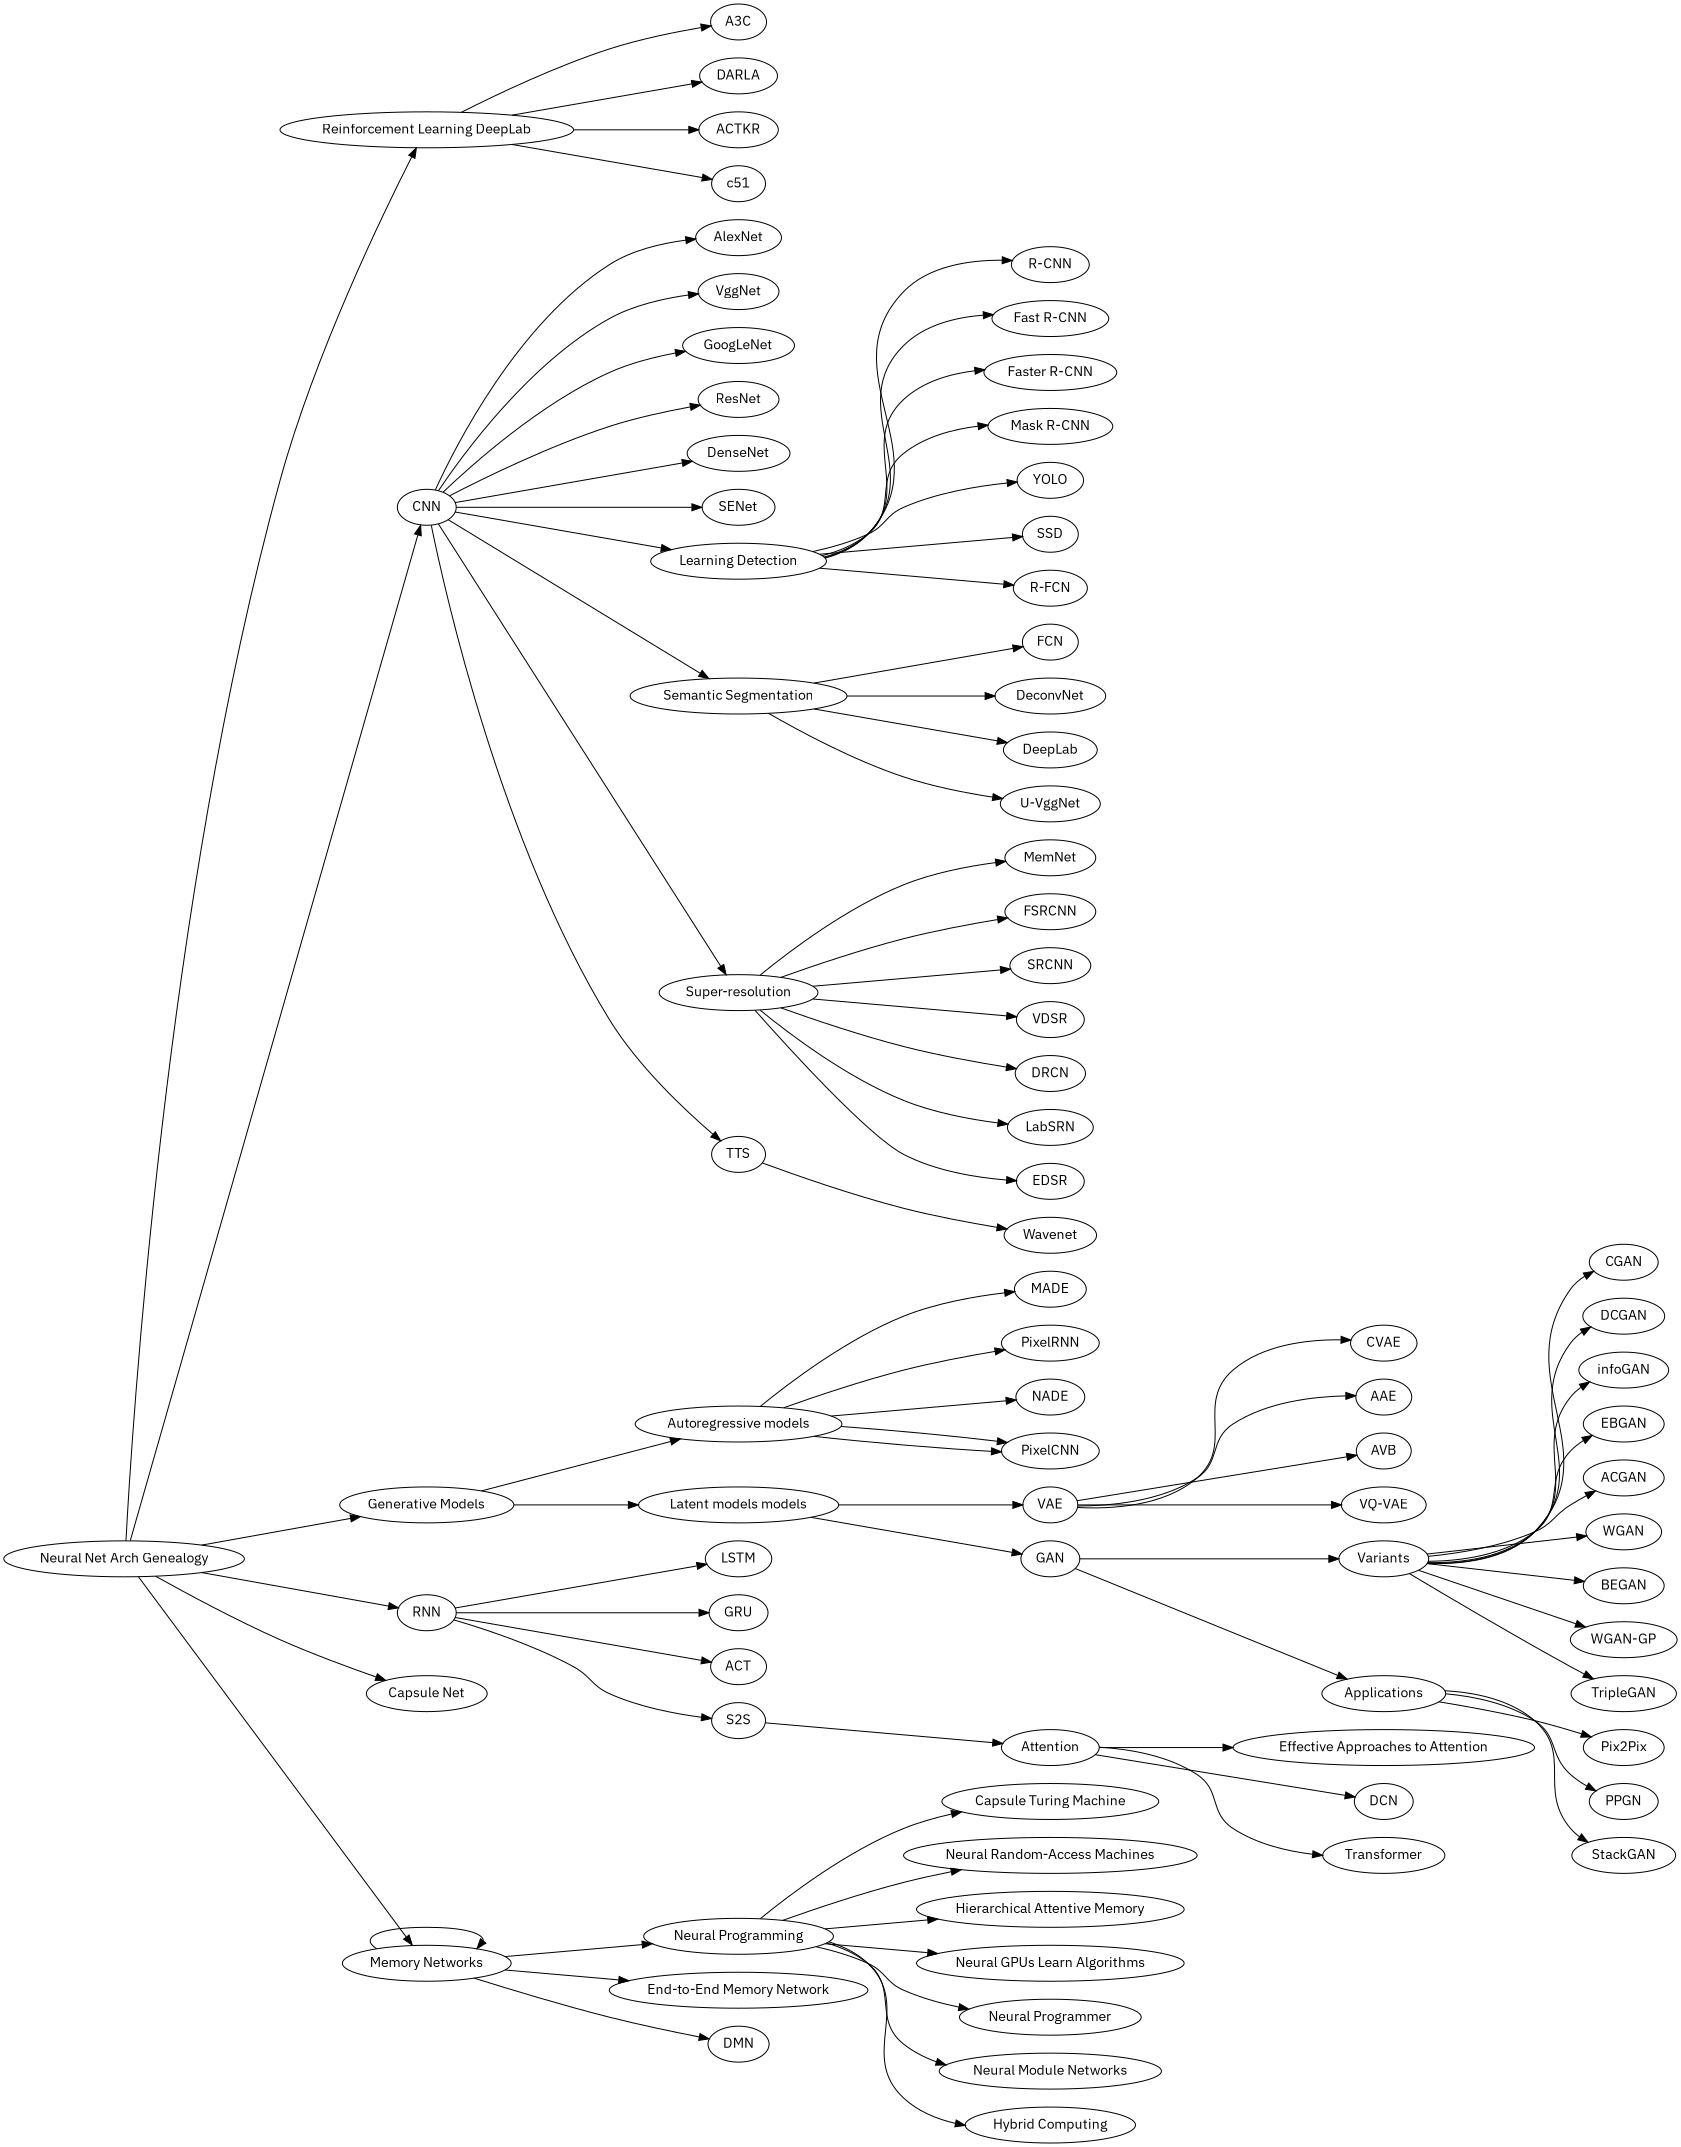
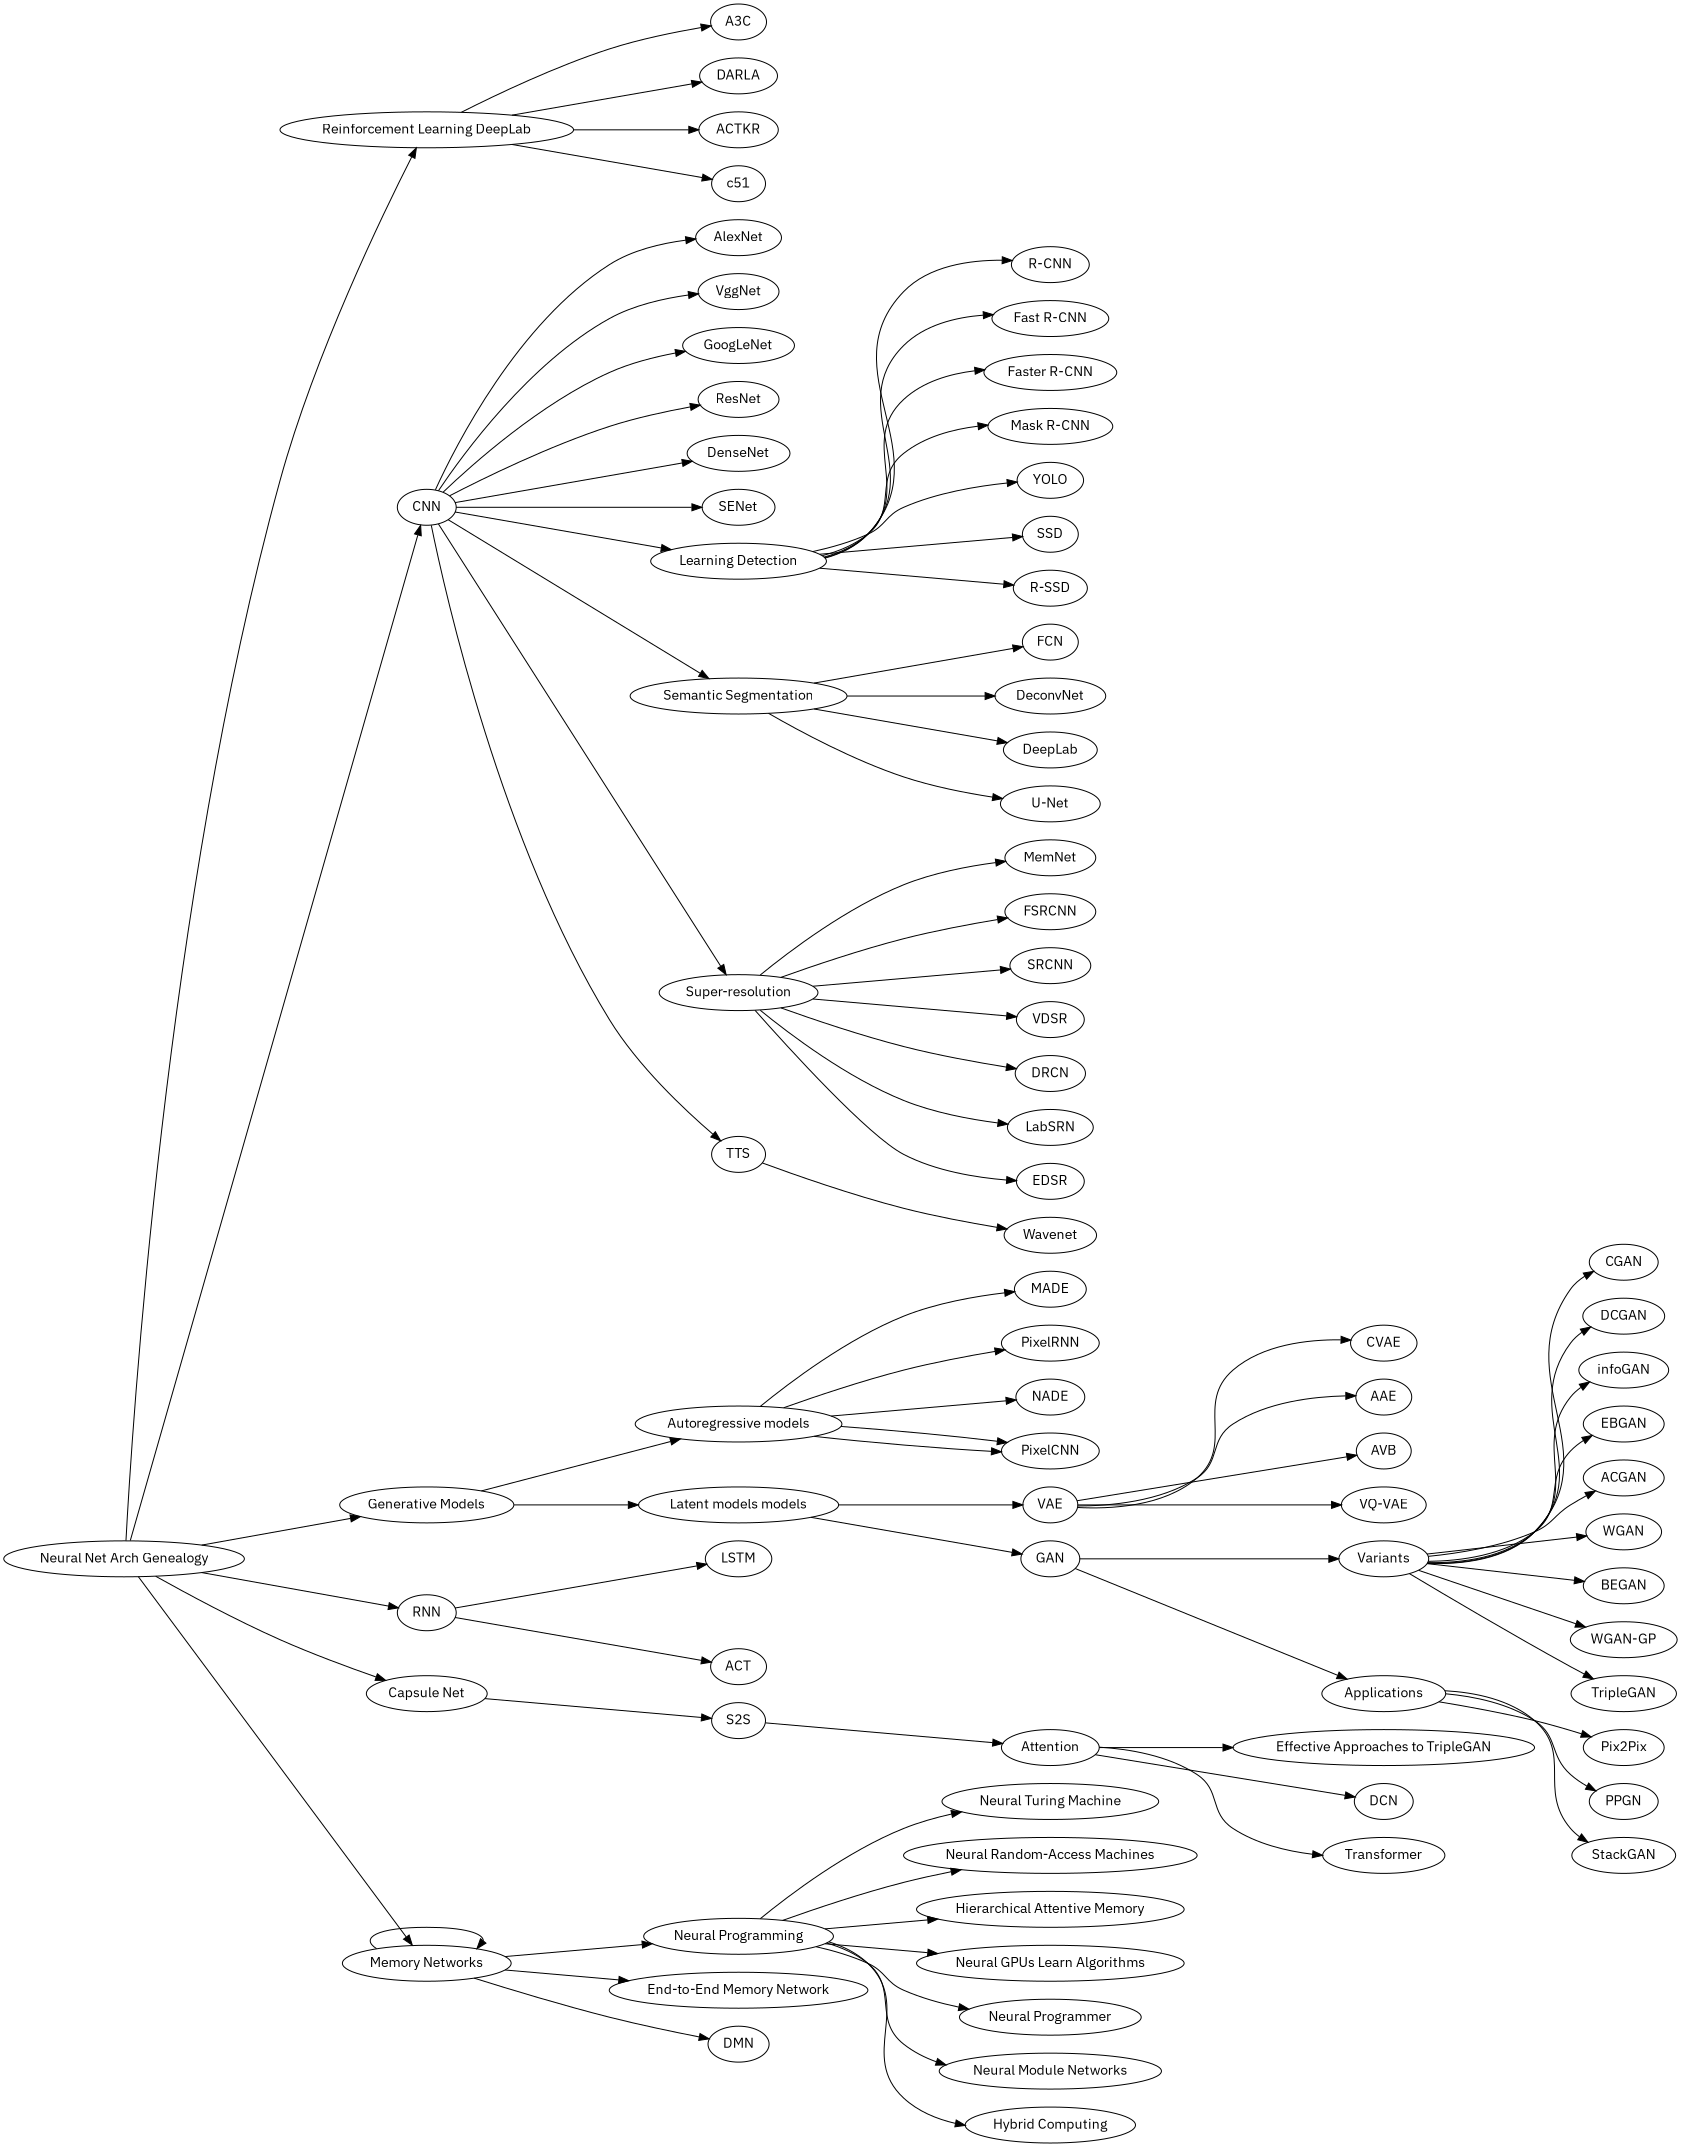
  digraph {
    fontname="IBM Plex Sans"
    rankdir=LR
    node [fontname="IBM Plex Sans"]
    edge [fontname="IBM Plex Sans"]
    n1 [label="Reinforcement Learning DeepLab"]
    "Neural Net Arch Genealogy"
    CNN
    "Generative Models"
    RNN
    "Capsule Net"
    "Memory Networks"
    A3C
    DARLA
    ACTKR
    c51
    AlexNet
    VggNet
    GoogLeNet
    ResNet
    DenseNet
    SENet
    n18 [label="Learning Detection"]
    "Semantic Segmentation"
    "Super-resolution"
    TTS
    "Autoregressive models"
    n23 [label="Latent models models"]
    LSTM
-   GRU
    ACT
    S2S
    "Neural Programming"
    "End-to-End Memory Network"
    DMN
    "R-CNN"
    "Fast R-CNN"
    "Faster R-CNN"
    "Mask R-CNN"
    YOLO
    SSD
-   "R-FCN"
+   "R-FCN" [label="R-SSD"]
    FCN
    DeconvNet
    DeepLab
-   "U-Net" [label="U-VggNet"]
+   "U-Net"
    MemNet
    FSRCNN
    SRCNN
    VDSR
    DRCN
    LabSRN
    EDSR
    Wavenet
    MADE
    PixelRNN
    NADE
    PixelCNN
    VAE
    GAN
    CVAE
    AAE
    AVB
    "VQ-VAE"
    Variants
    Applications
    CGAN
    DCGAN
    infoGAN
    EBGAN
    ACGAN
    WGAN
    BEGAN
    "WGAN-GP"
    TripleGAN
    Pix2Pix
    PPGN
    StackGAN
    Attention
-   "Effective Approaches to Attention"
+   "Effective Approaches to Attention" [label="Effective Approaches to TripleGAN"]
    DCN
    Transformer
-   "Neural Turing Machine" [label="Capsule Turing Machine"]
+   "Neural Turing Machine"
    "Neural Random-Access Machines"
    "Hierarchical Attentive Memory"
    "Neural GPUs Learn Algorithms"
    "Neural Programmer"
    "Neural Module Networks"
    "Hybrid Computing"
    n1 -> A3C
    n1 -> DARLA
    n1 -> ACTKR
    n1 -> c51
    "Neural Net Arch Genealogy" -> n1
    "Neural Net Arch Genealogy" -> CNN
    "Neural Net Arch Genealogy" -> "Generative Models"
    "Neural Net Arch Genealogy" -> RNN
    "Neural Net Arch Genealogy" -> "Capsule Net"
    "Neural Net Arch Genealogy" -> "Memory Networks"
    CNN -> AlexNet
    CNN -> VggNet
    CNN -> GoogLeNet
    CNN -> ResNet
    CNN -> DenseNet
    CNN -> SENet
    CNN -> n18
    CNN -> "Semantic Segmentation"
    CNN -> "Super-resolution"
    CNN -> TTS
    "Generative Models" -> "Autoregressive models"
    "Generative Models" -> n23
    RNN -> LSTM
-   RNN -> GRU
    RNN -> ACT
-   RNN -> S2S
+   "Capsule Net" -> S2S
    "Memory Networks" -> "Memory Networks"
    "Memory Networks" -> "Neural Programming"
    "Memory Networks" -> "End-to-End Memory Network"
    "Memory Networks" -> DMN
    n18 -> "R-CNN"
    n18 -> "Fast R-CNN"
    n18 -> "Faster R-CNN"
    n18 -> "Mask R-CNN"
    n18 -> YOLO
    n18 -> SSD
    n18 -> "R-FCN"
    "Semantic Segmentation" -> FCN
    "Semantic Segmentation" -> DeconvNet
    "Semantic Segmentation" -> DeepLab
    "Semantic Segmentation" -> "U-Net"
    "Super-resolution" -> MemNet
    "Super-resolution" -> FSRCNN
    "Super-resolution" -> SRCNN
    "Super-resolution" -> VDSR
    "Super-resolution" -> DRCN
    "Super-resolution" -> LabSRN
    "Super-resolution" -> EDSR
    TTS -> Wavenet
    "Autoregressive models" -> MADE
    "Autoregressive models" -> PixelRNN
    "Autoregressive models" -> NADE
    "Autoregressive models" -> PixelCNN
    "Autoregressive models" -> PixelCNN
    n23 -> VAE
    n23 -> GAN
    S2S -> Attention
    "Neural Programming" -> "Neural Turing Machine"
    "Neural Programming" -> "Neural Random-Access Machines"
    "Neural Programming" -> "Hierarchical Attentive Memory"
    "Neural Programming" -> "Neural GPUs Learn Algorithms"
    "Neural Programming" -> "Neural Programmer"
    "Neural Programming" -> "Neural Module Networks"
    "Neural Programming" -> "Hybrid Computing"
    VAE -> CVAE
    VAE -> AAE
    VAE -> AVB
    VAE -> "VQ-VAE"
    GAN -> Variants
    GAN -> Applications
    Variants -> CGAN
    Variants -> DCGAN
    Variants -> infoGAN
    Variants -> EBGAN
    Variants -> ACGAN
    Variants -> WGAN
    Variants -> BEGAN
    Variants -> "WGAN-GP"
    Variants -> TripleGAN
    Applications -> Pix2Pix
    Applications -> PPGN
    Applications -> StackGAN
    Attention -> "Effective Approaches to Attention"
    Attention -> DCN
    Attention -> Transformer
  }
